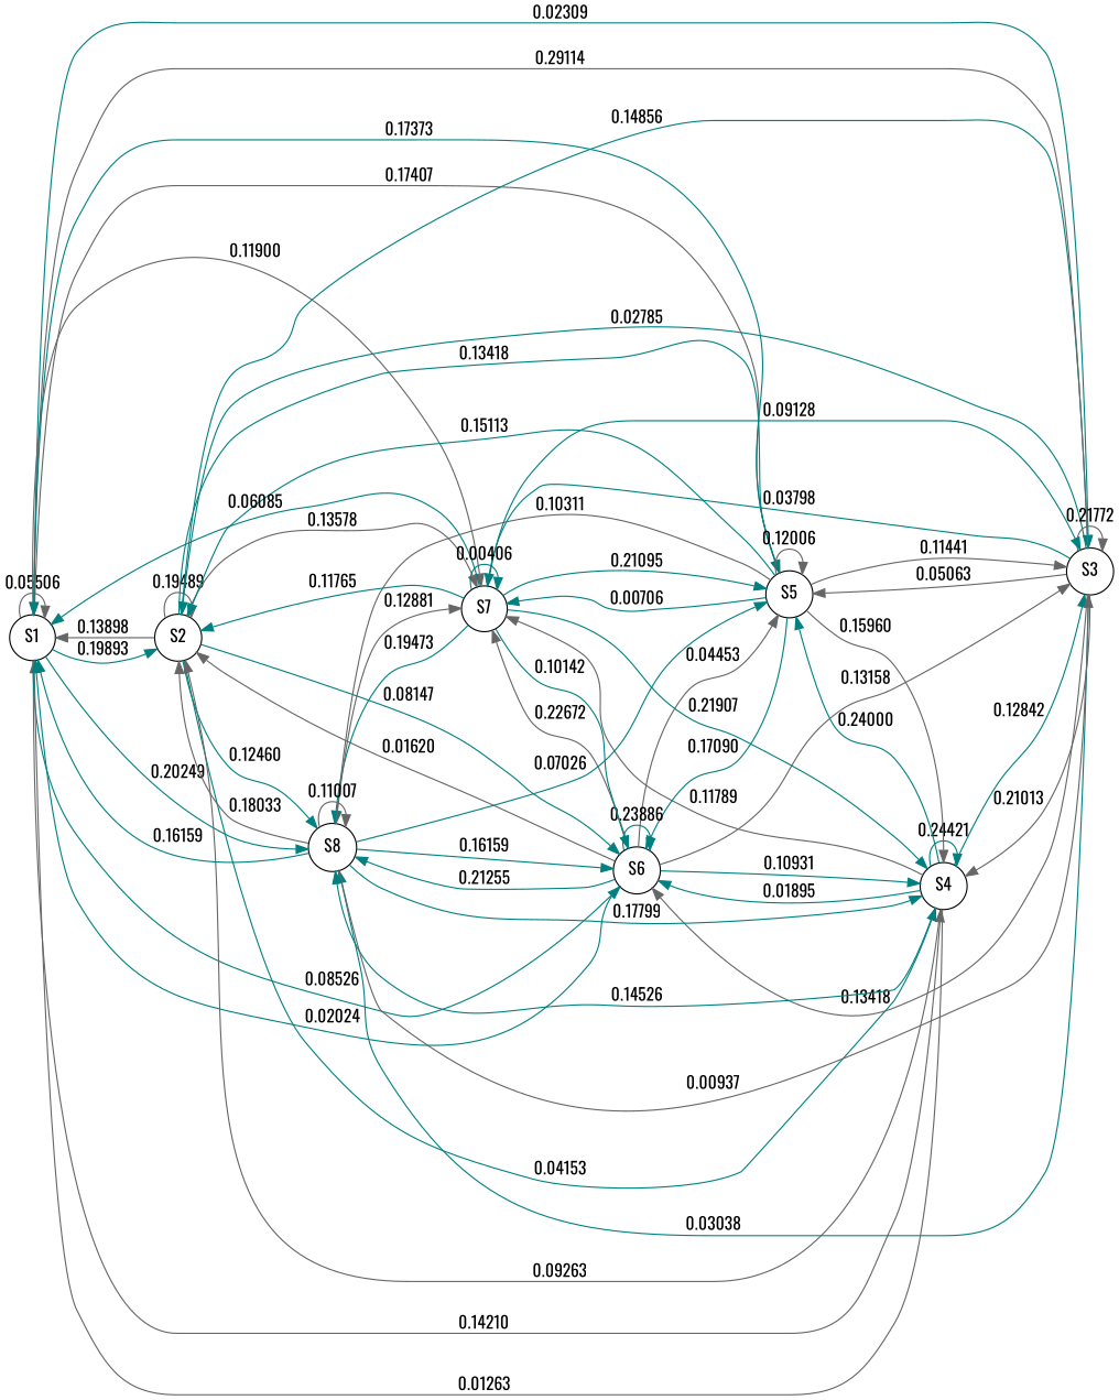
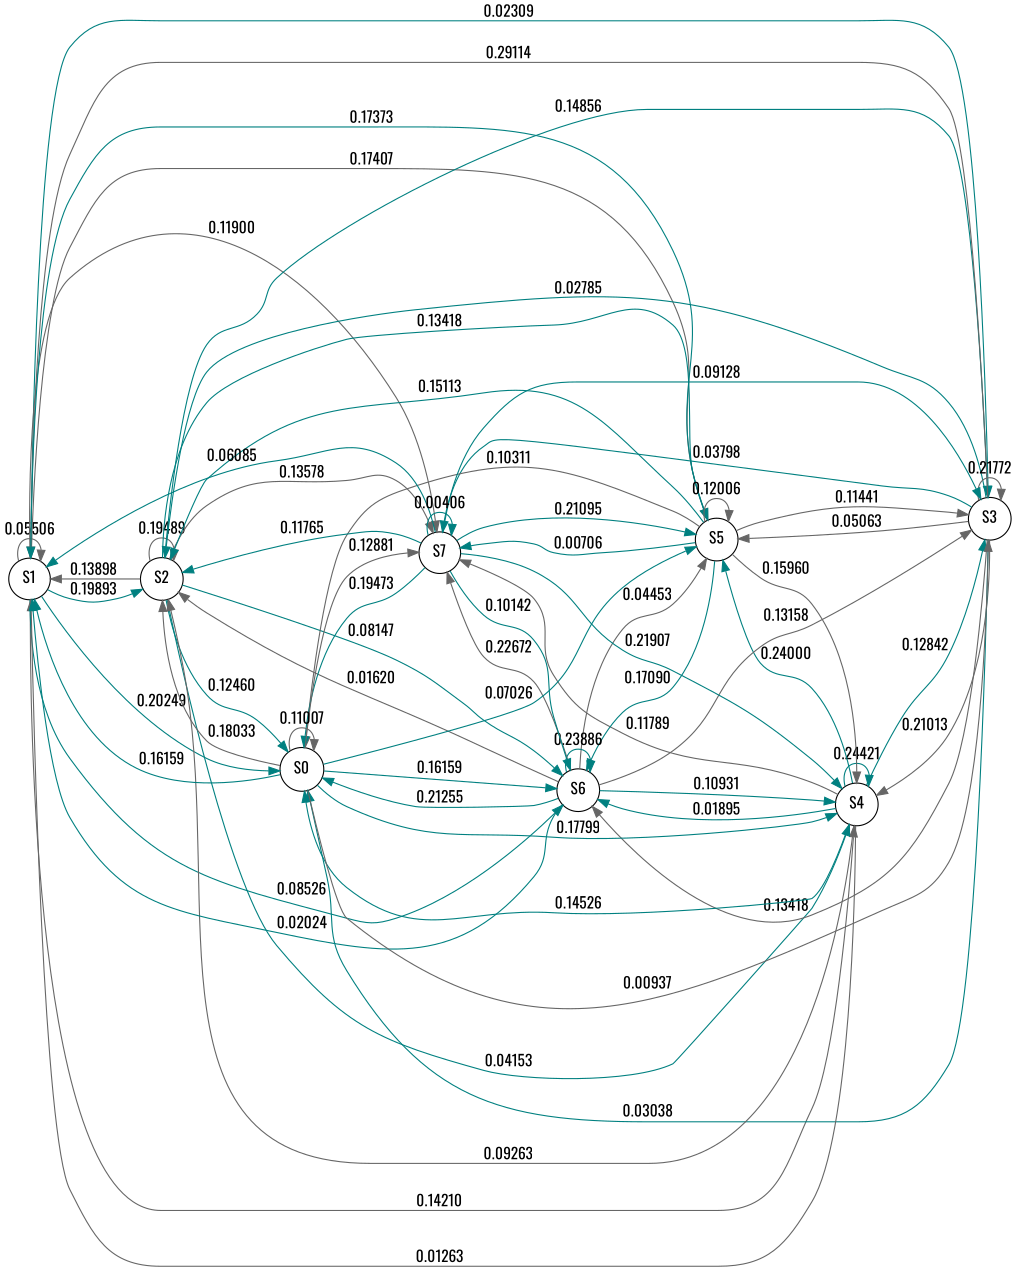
  graph {
    rankdir=LR
    fontname=Oswald
    node [shape=circle fontname=Oswald]
    edge [dir=forward color=teal fontname=Oswald]
    S1
    S2
    S3
    S4
    S5
    S6
    S7
-   S8
+   S8 [label=S0]
    subgraph sub_1 {
      S1
      S2
      S3
      S4
      S5
      S6
      S7
      S8
    }
    S1 -- S1 [label=0.05506 color=gray40]
    S1 -- S2 [label=0.19893]
    S1 -- S3 [label=0.02309]
    S1 -- S4 [label=0.14210 color=gray40]
    S1 -- S5 [label=0.17407 color=gray40]
    S1 -- S6 [label=0.08526]
    S1 -- S7 [label=0.11900 color=gray40]
    S1 -- S8 [label=0.20249]
    S2 -- S1 [label=0.13898 color=gray40]
    S2 -- S2 [label=0.19489 color=gray40]
    S2 -- S3 [label=0.14856]
    S2 -- S4 [label=0.04153]
    S2 -- S5 [label=0.13418]
    S2 -- S6 [label=0.08147]
    S2 -- S7 [label=0.13578 color=gray40]
    S2 -- S8 [label=0.12460]
    S3 -- S1 [label=0.29114 color=gray40]
    S3 -- S2 [label=0.02785]
    S3 -- S3 [label=0.21772 color=gray40]
    S3 -- S4 [label=0.21013 color=gray40]
    S3 -- S5 [label=0.05063 color=gray40]
    S3 -- S6 [label=0.13418 color=gray40]
    S3 -- S7 [label=0.03798]
    S3 -- S8 [label=0.03038]
    S4 -- S1 [label=0.01263 color=gray40]
    S4 -- S2 [label=0.09263 color=gray40]
    S4 -- S3 [label=0.12842]
    S4 -- S4 [label=0.24421]
    S4 -- S5 [label=0.24000]
    S4 -- S6 [label=0.01895]
    S4 -- S7 [label=0.11789 color=gray40]
    S4 -- S8 [label=0.14526]
    S5 -- S1 [label=0.17373]
    S5 -- S2 [label=0.15113]
    S5 -- S3 [label=0.11441 color=gray40]
    S5 -- S4 [label=0.15960 color=gray40]
    S5 -- S5 [label=0.12006 color=gray40]
    S5 -- S6 [label=0.17090]
    S5 -- S7 [label=0.00706]
    S5 -- S8 [label=0.10311 color=gray40]
    S6 -- S1 [label=0.02024]
    S6 -- S2 [label=0.01620 color=gray40]
    S6 -- S3 [label=0.13158 color=gray40]
    S6 -- S4 [label=0.10931]
    S6 -- S5 [label=0.04453 color=gray40]
    S6 -- S6 [label=0.23886]
    S6 -- S7 [label=0.22672 color=gray40]
    S6 -- S8 [label=0.21255]
    S7 -- S1 [label=0.06085]
    S7 -- S2 [label=0.11765]
    S7 -- S3 [label=0.09128]
    S7 -- S4 [label=0.21907]
    S7 -- S5 [label=0.21095]
    S7 -- S6 [label=0.10142]
    S7 -- S7 [label=0.00406]
    S7 -- S8 [label=0.19473]
    S8 -- S1 [label=0.16159]
    S8 -- S2 [label=0.18033 color=gray40]
    S8 -- S3 [label=0.00937 color=gray40]
    S8 -- S4 [label=0.17799]
    S8 -- S5 [label=0.07026]
    S8 -- S6 [label=0.16159]
    S8 -- S7 [label=0.12881 color=gray40]
    S8 -- S8 [label=0.11007 color=gray40]
  }
